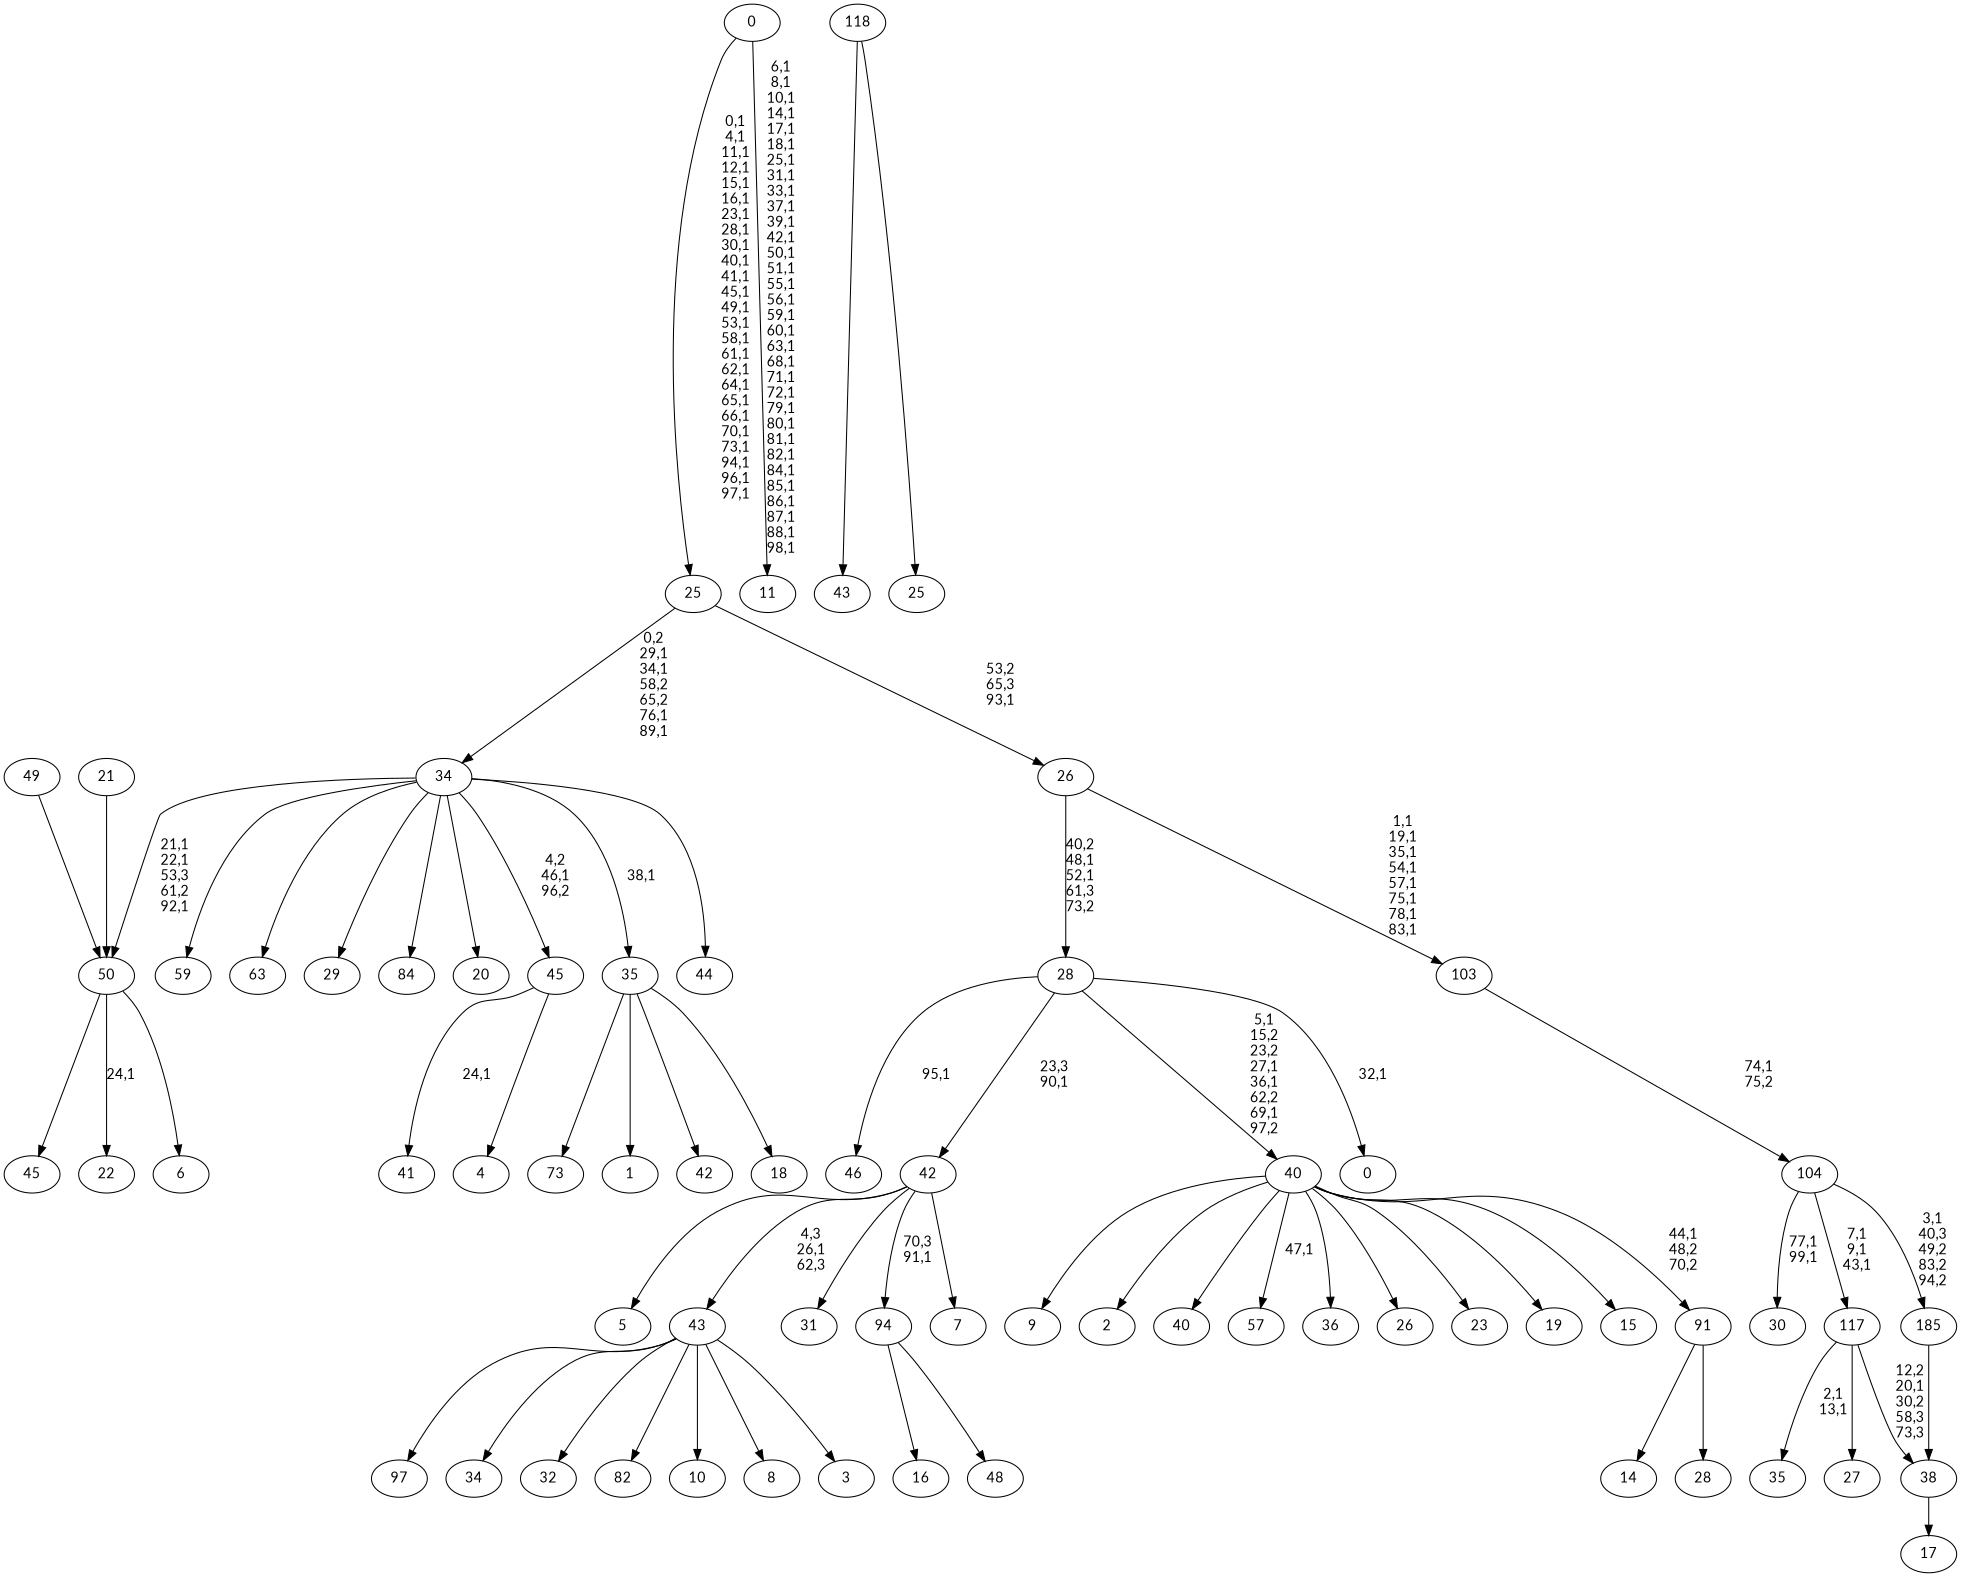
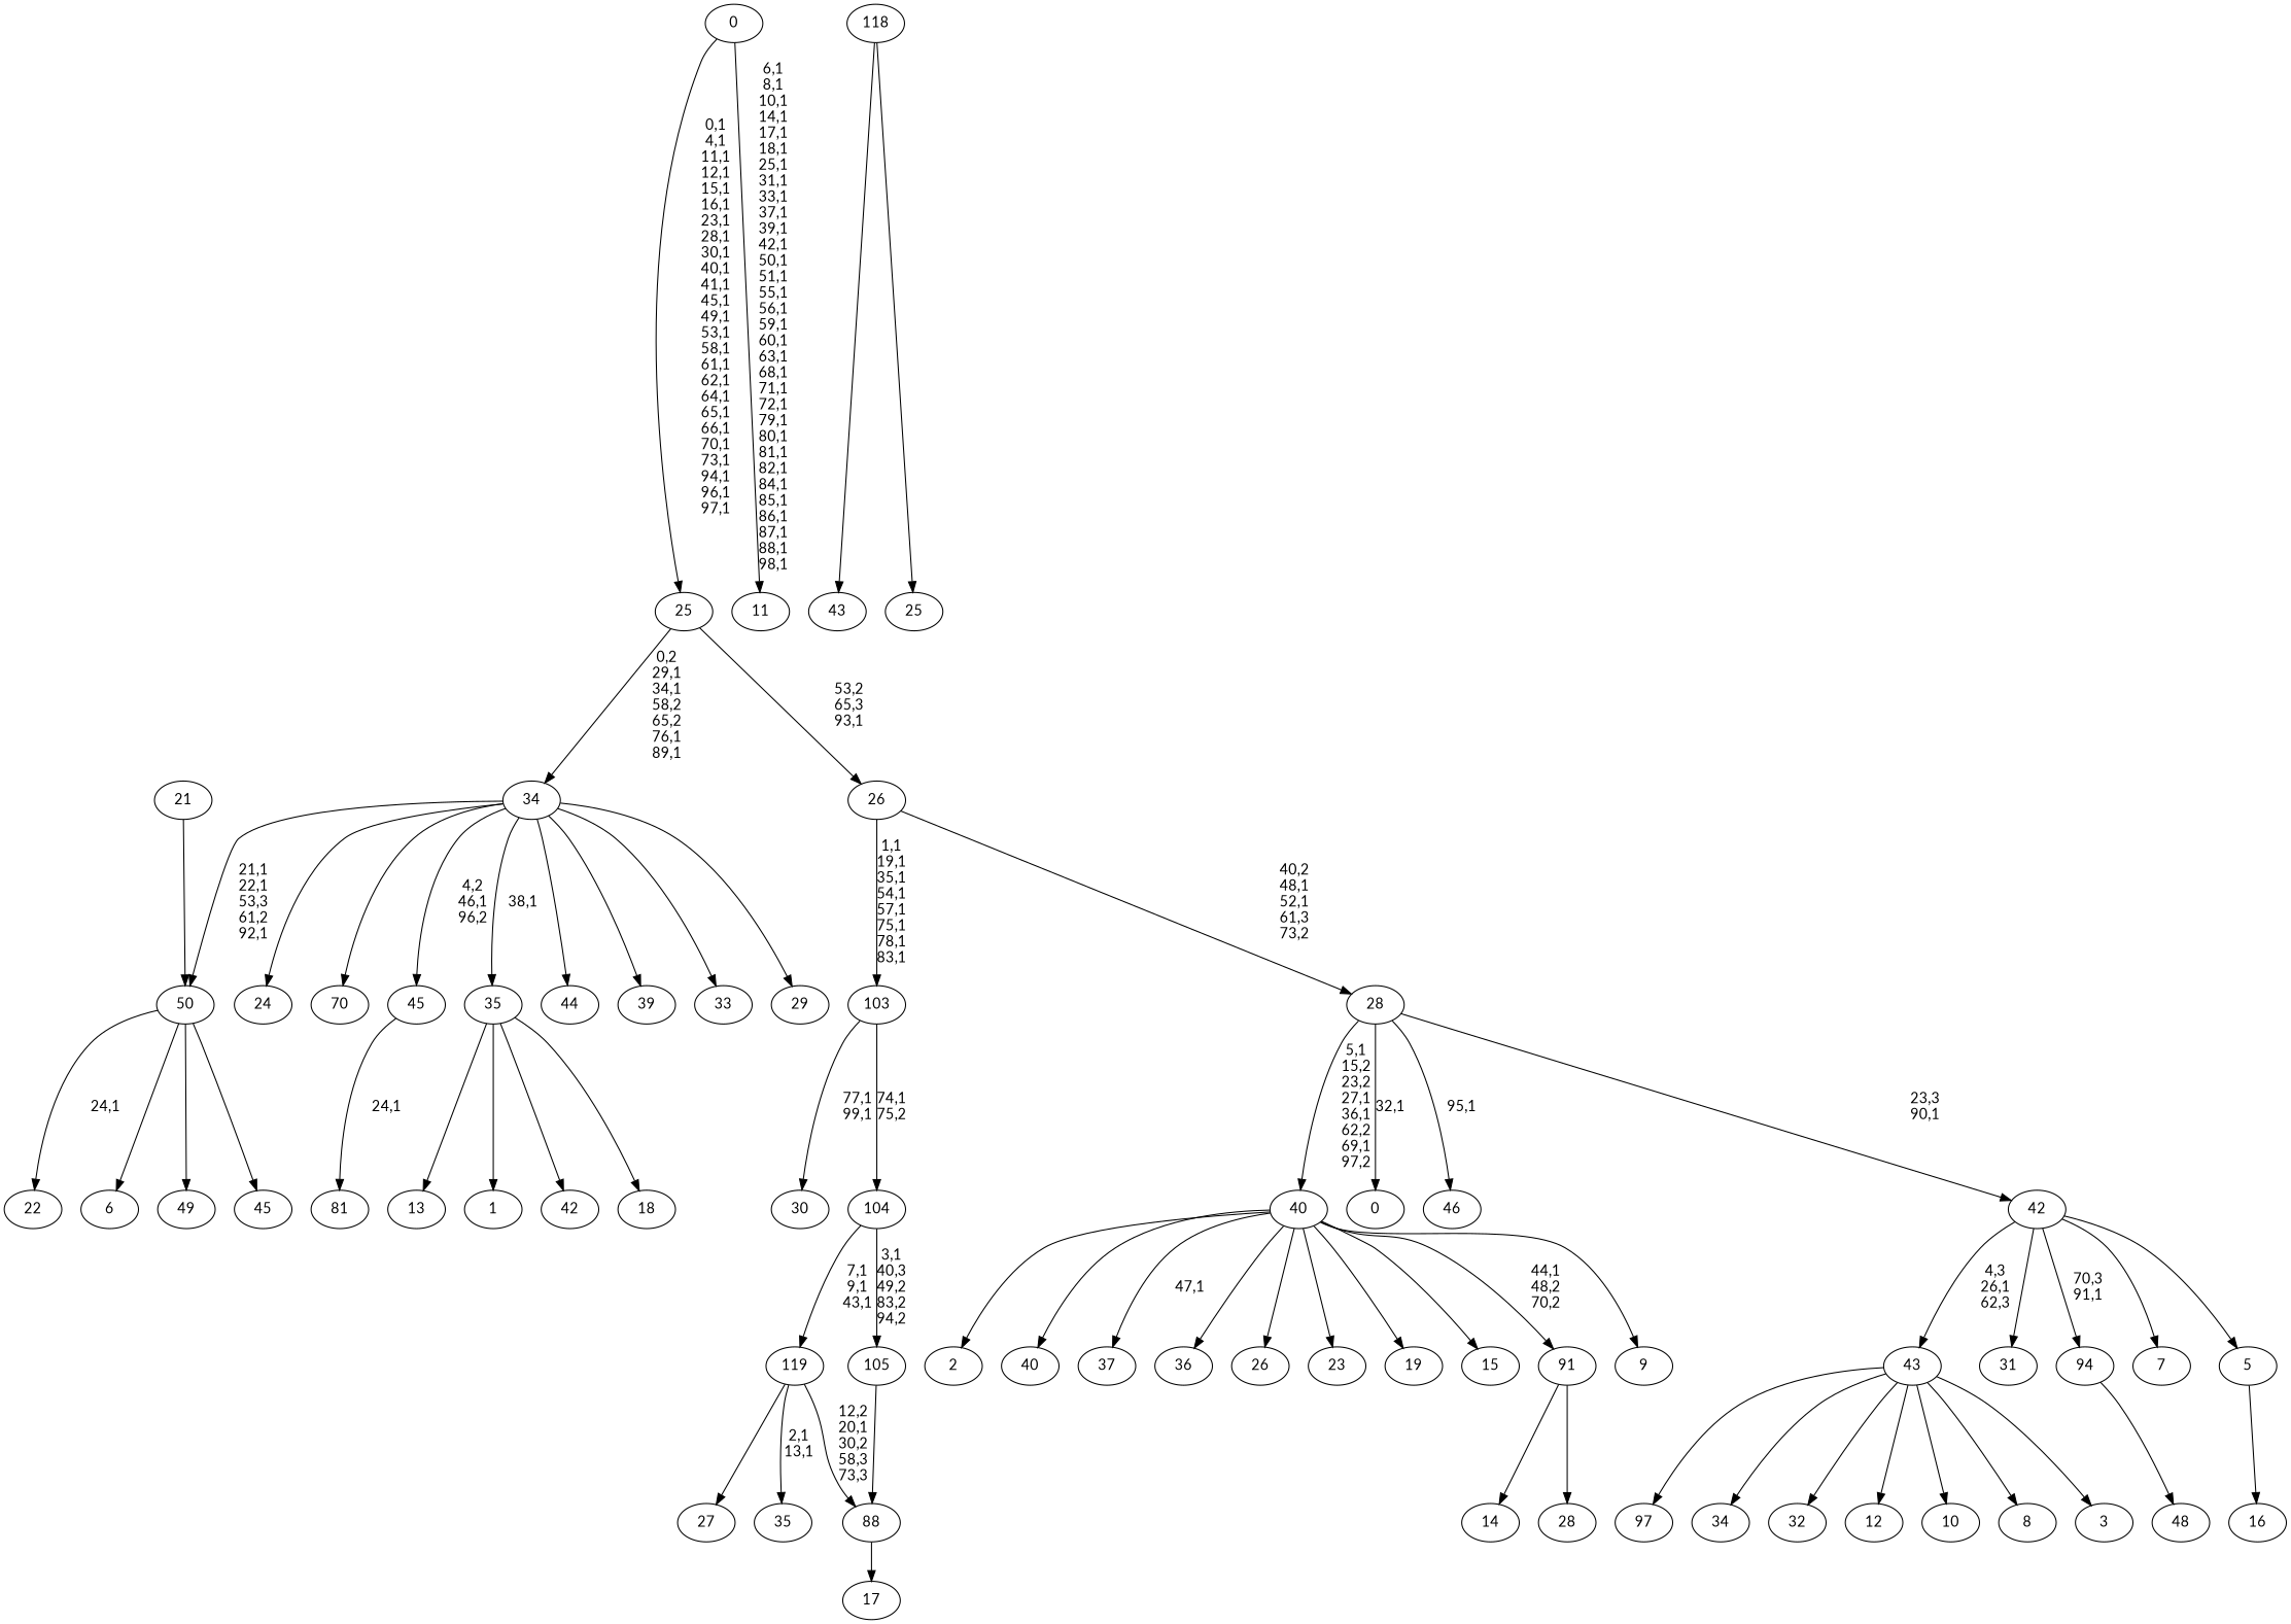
  digraph {
    fontname=Lato
    node [fontname=Lato]
    edge [fontname=Lato]
    n1 [label=49]
    n2 [label=48]
    n3 [label=97]
    n4 [label=46]
    n5 [label=45]
    n6 [label=44]
    n7 [label=43]
    n8 [label=42]
-   n9 [label=41]
+   n9 [label=81]
    n10 [label=40]
-   n11 [label=59]
-   n12 [label=38]
+   n11 [label=39]
+   n12 [label=88]
    n13 [label=17]
-   n14 [label=57]
+   n14 [label=37]
    n15 [label=36]
    n16 [label=35]
    n17 [label=34]
-   n18 [label=63]
+   n18 [label=33]
    n19 [label=32]
    n20 [label=31]
    n21 [label=30]
    n22 [label=29]
    n23 [label=28]
    n24 [label=27]
    n25 [label=26]
    n26 [label=25]
    118
-   117
-   n29 [label=84]
+   117 [label=119]
+   n29 [label=24]
    n30 [label=23]
    n31 [label=22]
    n32 [label=21]
    50
-   n34 [label=20]
+   n34 [label=70]
    n35 [label=19]
    n36 [label=18]
-   105 [label=185]
+   105
    104
    103
    n40 [label=16]
    94
    n42 [label=15]
    n43 [label=14]
    91
-   n45 [label=73]
-   n46 [label=82]
+   n45 [label=13]
+   n46 [label=12]
    n47 [label=11]
    n48 [label=10]
    n49 [label=9]
    n50 [label=8]
    n51 [label=7]
    n52 [label=6]
    n53 [label=5]
-   n54 [label=4]
    45
    n56 [label=3]
    43
    42
    n59 [label=2]
    40
    n61 [label=1]
    35
    34
    n64 [label=0]
    28
    26
    25
    0
    n12 -> n13
    118 -> n7
    118 -> n26
    117 -> n12 [label="12,2\n20,1\n30,2\n58,3\n73,3"]
    117 -> n16 [label="2,1\n13,1"]
    117 -> n24
    n32 -> 50
-   n1 -> 50
+   50 -> n1
    50 -> n5
    50 -> n31 [label="24,1"]
    50 -> n52
    105 -> n12
    104 -> 117 [label="7,1\n9,1\n43,1"]
    104 -> 105 [label="3,1\n40,3\n49,2\n83,2\n94,2"]
-   104 -> n21 [label="77,1\n99,1"]
+   103 -> n21 [label="77,1\n99,1"]
    103 -> 104 [label="74,1\n75,2"]
    94 -> n2
-   94 -> n40
+   n53 -> n40
    91 -> n23
    91 -> n43
    45 -> n9 [label="24,1"]
-   45 -> n54
    43 -> n3
    43 -> n17
    43 -> n19
    43 -> n46
    43 -> n48
    43 -> n50
    43 -> n56
    42 -> n20
    42 -> 94 [label="70,3\n91,1"]
    42 -> n51
    42 -> n53
    42 -> 43 [label="4,3\n26,1\n62,3"]
    40 -> n10
    40 -> n14 [label="47,1"]
    40 -> n15
    40 -> n25
    40 -> n30
    40 -> n35
    40 -> n42
    40 -> 91 [label="44,1\n48,2\n70,2"]
    40 -> n49
    40 -> n59
    35 -> n8
    35 -> n36
    35 -> n45
    35 -> n61
    34 -> n6
    34 -> n11
    34 -> n18
    34 -> n22
    34 -> n29
    34 -> 50 [label="21,1\n22,1\n53,3\n61,2\n92,1"]
    34 -> n34
    34 -> 45 [label="4,2\n46,1\n96,2"]
    34 -> 35 [label="38,1"]
    28 -> n4 [label="95,1"]
    28 -> 42 [label="23,3\n90,1"]
    28 -> 40 [label="5,1\n15,2\n23,2\n27,1\n36,1\n62,2\n69,1\n97,2"]
    28 -> n64 [label="32,1"]
    26 -> 103 [label="1,1\n19,1\n35,1\n54,1\n57,1\n75,1\n78,1\n83,1"]
    26 -> 28 [label="40,2\n48,1\n52,1\n61,3\n73,2"]
    25 -> 34 [label="0,2\n29,1\n34,1\n58,2\n65,2\n76,1\n89,1"]
    25 -> 26 [label="53,2\n65,3\n93,1"]
    0 -> n47 [label="6,1\n8,1\n10,1\n14,1\n17,1\n18,1\n25,1\n31,1\n33,1\n37,1\n39,1\n42,1\n50,1\n51,1\n55,1\n56,1\n59,1\n60,1\n63,1\n68,1\n71,1\n72,1\n79,1\n80,1\n81,1\n82,1\n84,1\n85,1\n86,1\n87,1\n88,1\n98,1"]
    0 -> 25 [label="0,1\n4,1\n11,1\n12,1\n15,1\n16,1\n23,1\n28,1\n30,1\n40,1\n41,1\n45,1\n49,1\n53,1\n58,1\n61,1\n62,1\n64,1\n65,1\n66,1\n70,1\n73,1\n94,1\n96,1\n97,1"]
  }
